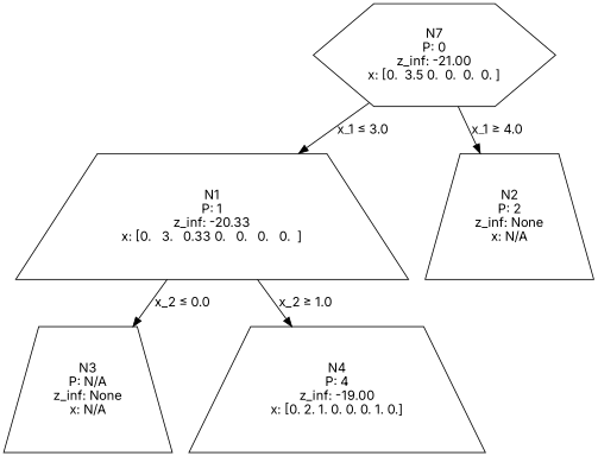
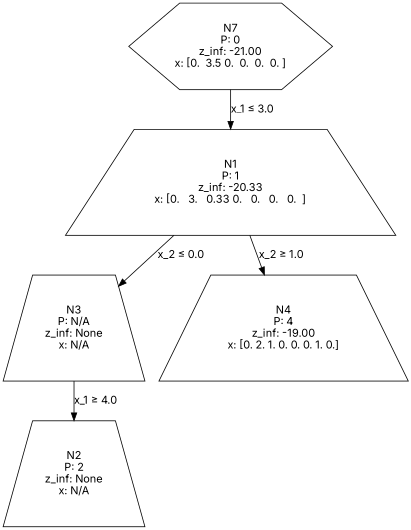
  digraph {
    fontname=Inter
    node [fontname=Inter shape=trapezium]
    edge [fontname=Inter]
    n1 [label="N7\nP: 0\nz_inf: -21.00\nx: [0.  3.5 0.  0.  0.  0. ]" shape=hexagon]
    n2 [label="N1\nP: 1\nz_inf: -20.33\nx: [0.   3.   0.33 0.   0.   0.   0.  ]"]
    n3 [label="N2\nP: 2\nz_inf: None\nx: N/A"]
    n4 [label="N3\nP: N/A\nz_inf: None\nx: N/A"]
    n5 [label="N4\nP: 4\nz_inf: -19.00\nx: [0. 2. 1. 0. 0. 0. 1. 0.]"]
    n1 -> n2 [label="x_1 ≤ 3.0"]
-   n1 -> n3 [label="x_1 ≥ 4.0"]
+   n4 -> n3 [label="x_1 ≥ 4.0"]
    n2 -> n4 [label="x_2 ≤ 0.0"]
    n2 -> n5 [label="x_2 ≥ 1.0"]
  }
